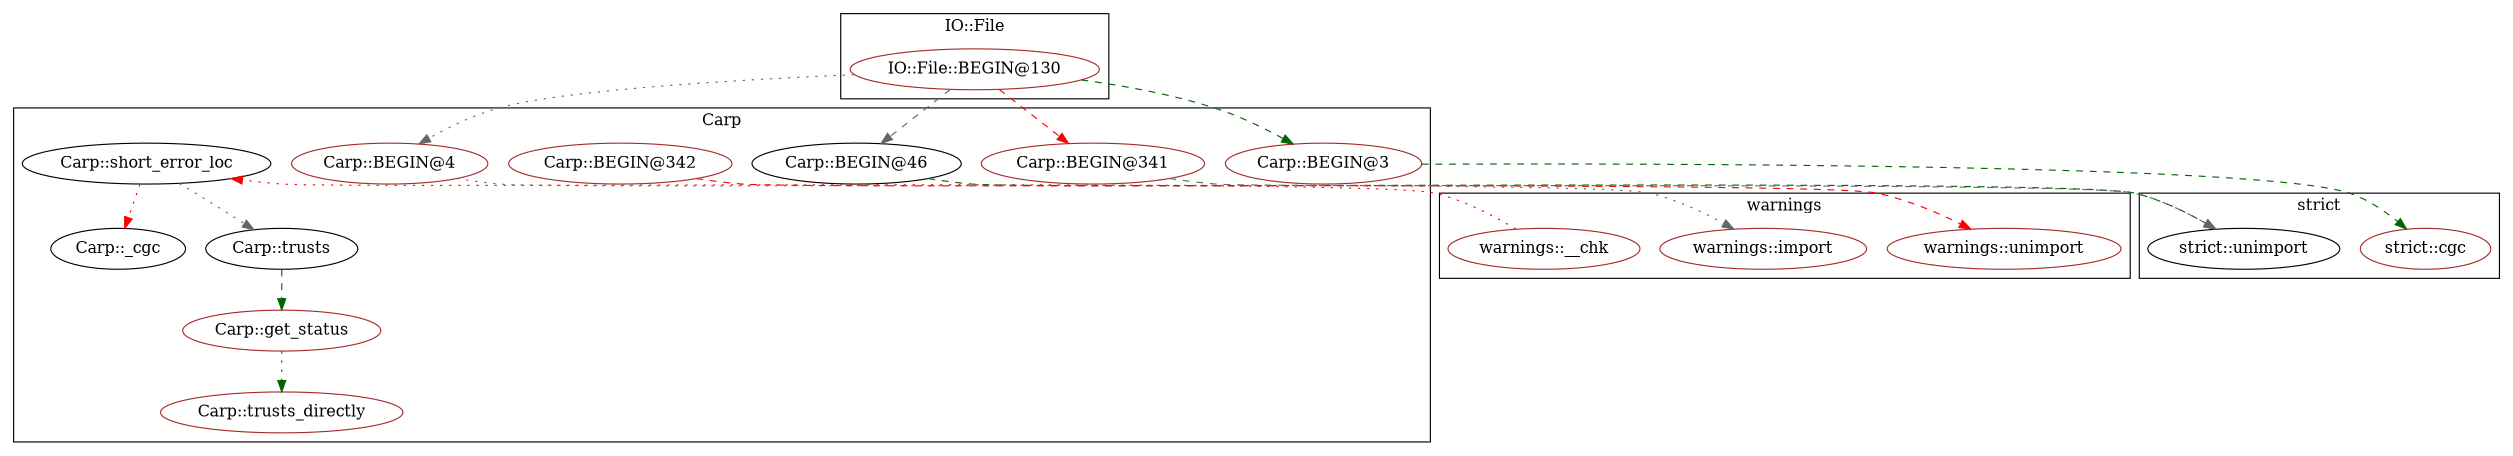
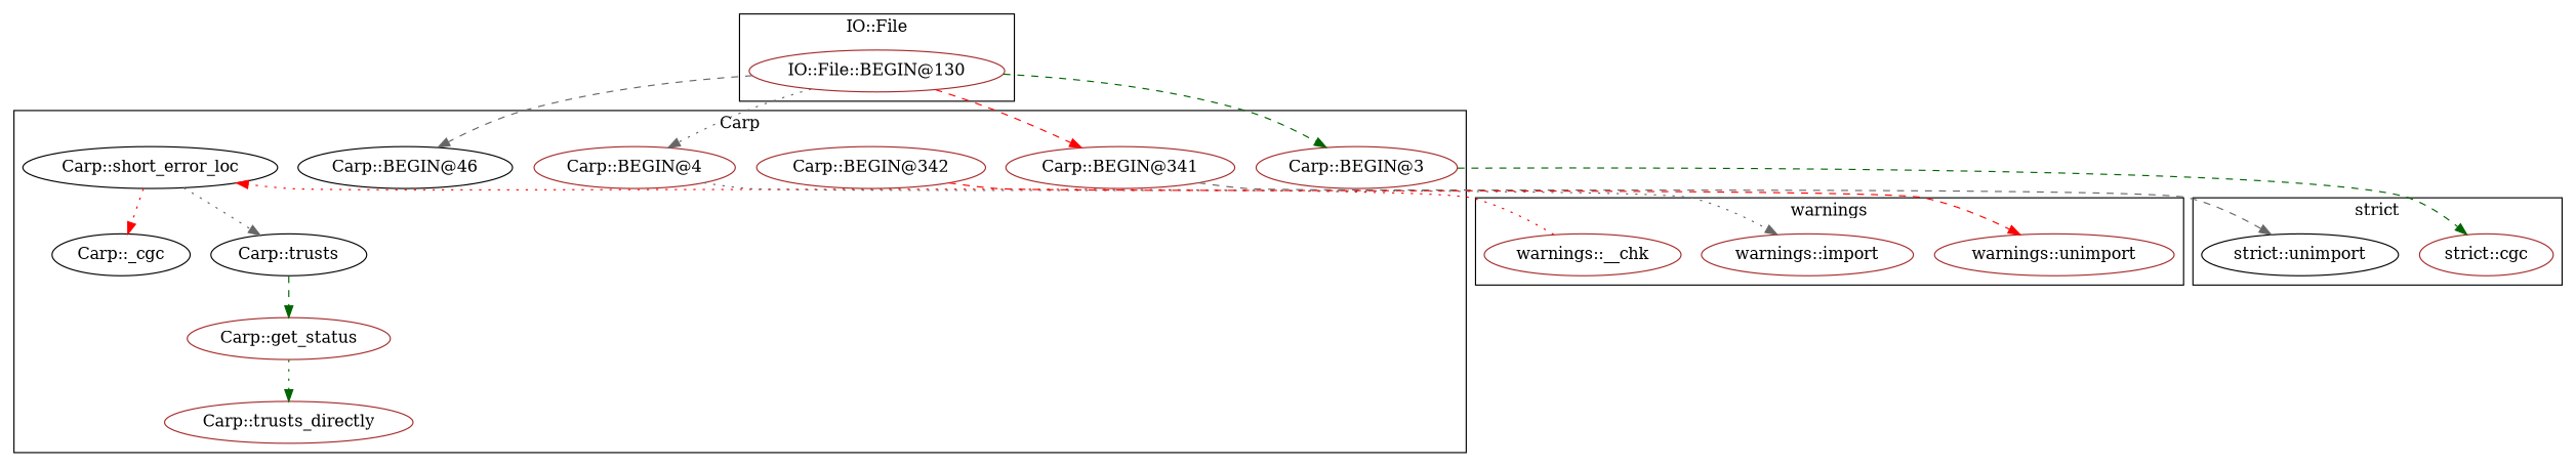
  digraph {
    node [color=brown]
    edge [color=gray40 style=dashed]
    "IO::File::BEGIN@130"
    "warnings::unimport"
    "warnings::__chk"
    "warnings::import"
    n5 [label="strict::cgc"]
    "strict::unimport" [color=black]
    "Carp::BEGIN@46" [color=black]
    "Carp::BEGIN@4"
    "Carp::get_status"
    "Carp::short_error_loc" [color=black]
    "Carp::BEGIN@342"
    "Carp::BEGIN@341"
    "Carp::trusts" [color=black]
    "Carp::trusts_directly"
    "Carp::_cgc" [color=black]
    "Carp::BEGIN@3"
    subgraph cluster_1 {
      label="IO::File"
      "IO::File::BEGIN@130"
    }
    subgraph cluster_2 {
      label=warnings
      "warnings::unimport"
      "warnings::__chk"
      "warnings::import"
    }
    subgraph cluster_3 {
      label="strict"
      n5
      "strict::unimport"
    }
    subgraph cluster_4 {
      label=Carp
      "Carp::BEGIN@46"
      "Carp::BEGIN@4"
      "Carp::get_status"
      "Carp::short_error_loc"
      "Carp::BEGIN@342"
      "Carp::BEGIN@341"
      "Carp::trusts"
      "Carp::trusts_directly"
      "Carp::_cgc"
      "Carp::BEGIN@3"
    }
    "IO::File::BEGIN@130" -> "Carp::BEGIN@46"
    "IO::File::BEGIN@130" -> "Carp::BEGIN@4" [style=dotted]
    "IO::File::BEGIN@130" -> "Carp::BEGIN@341" [color=red]
    "IO::File::BEGIN@130" -> "Carp::BEGIN@3" [color=darkgreen]
    "warnings::__chk" -> "Carp::short_error_loc" [color=red style=dotted]
-   "Carp::BEGIN@46" -> "strict::unimport" [color=darkgreen]
    "Carp::BEGIN@4" -> "warnings::import" [style=dotted]
    "Carp::get_status" -> "Carp::trusts_directly" [color=darkgreen style=dotted]
    "Carp::short_error_loc" -> "Carp::trusts" [style=dotted]
    "Carp::short_error_loc" -> "Carp::_cgc" [color=red style=dotted]
    "Carp::BEGIN@342" -> "warnings::unimport" [color=red]
    "Carp::BEGIN@341" -> "strict::unimport"
    "Carp::trusts" -> "Carp::get_status" [color=darkgreen]
    "Carp::BEGIN@3" -> n5 [color=darkgreen]
  }
